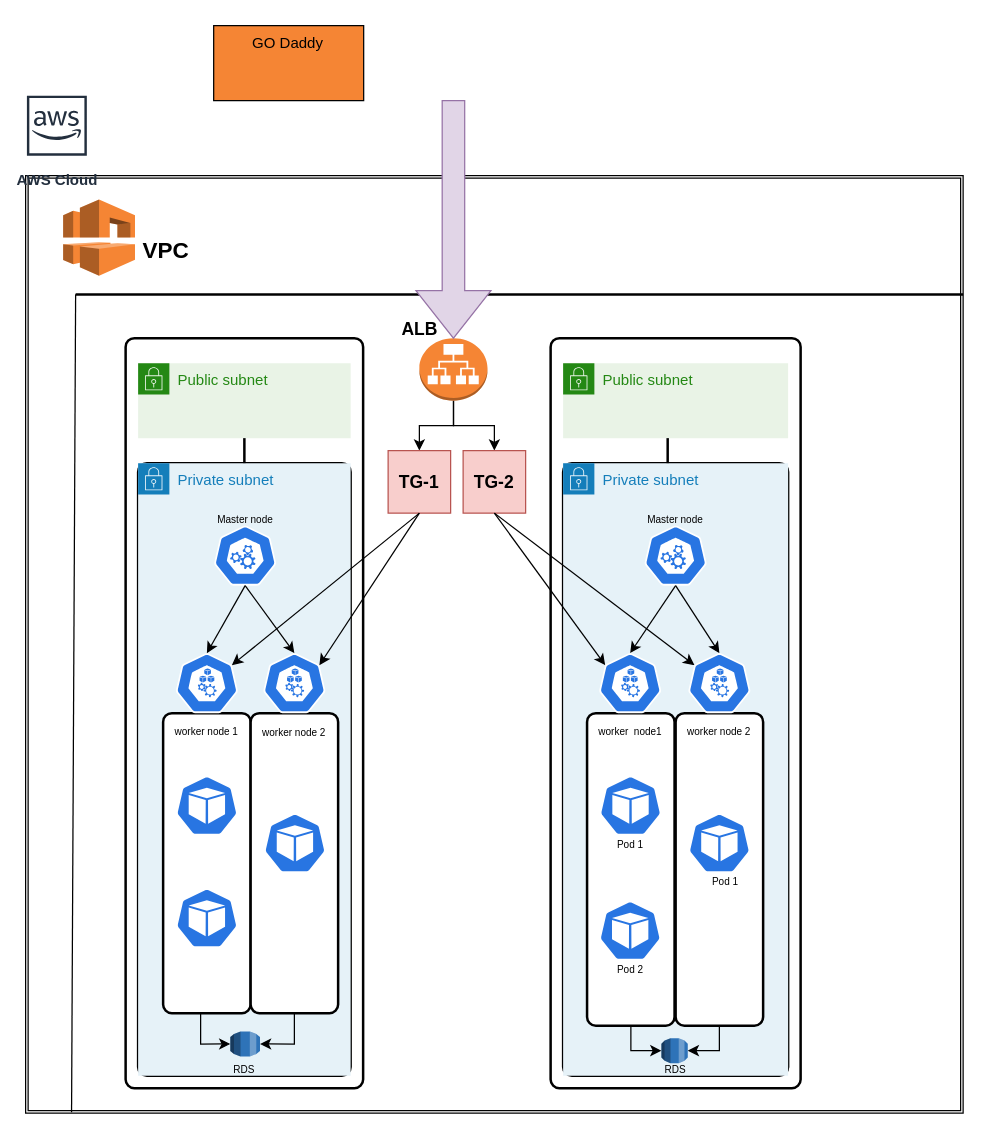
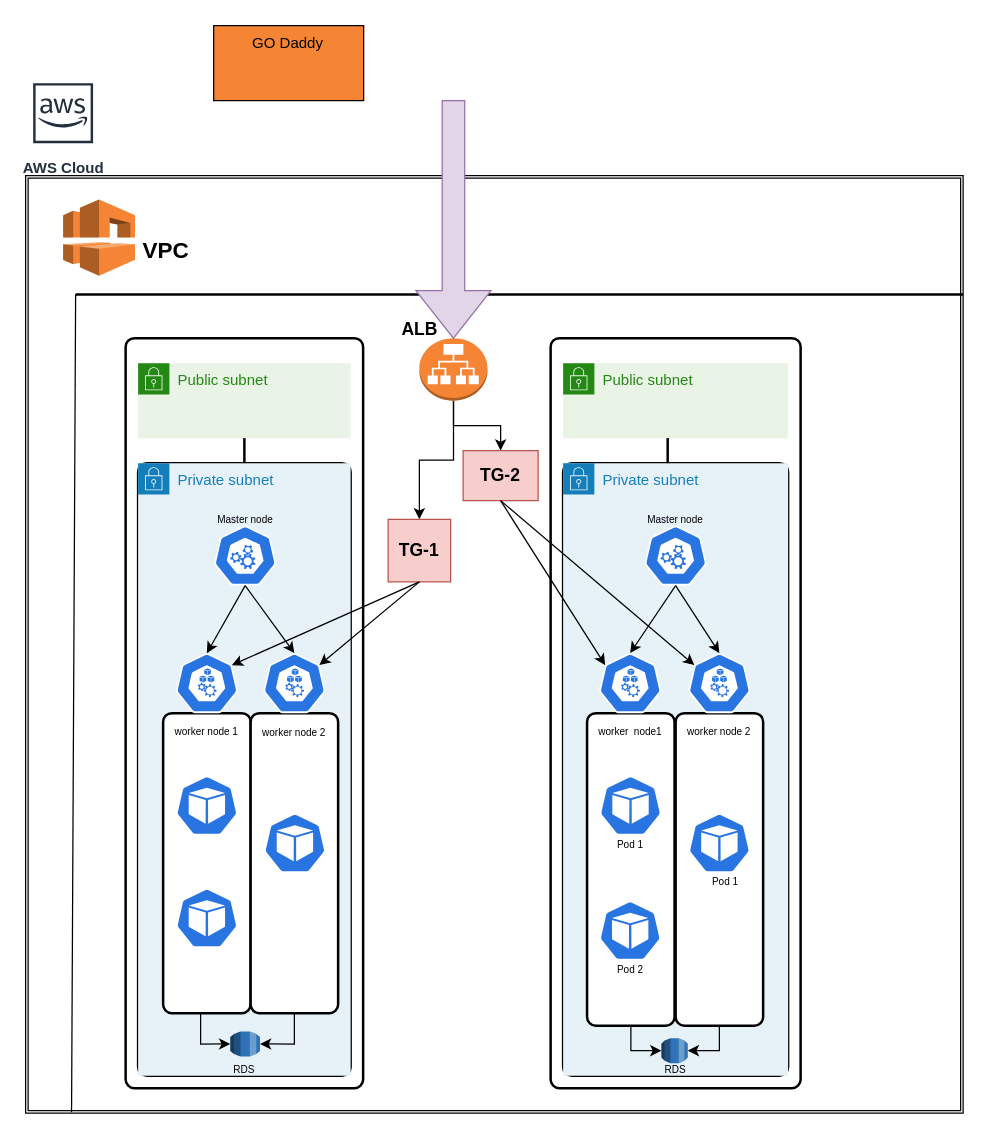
  <mxCell id="0" />
  <mxCell id="1" parent="0" />
  <mxCell id="2" value="" style="shape=ext;double=1;whiteSpace=wrap;html=1;aspect=fixed;" parent="1" vertex="1"><mxGeometry x="20" y="140" width="750" height="750" as="geometry" /></mxCell>
  <mxCell id="3" value="" style="rounded=1;whiteSpace=wrap;html=1;absoluteArcSize=1;arcSize=14;strokeWidth=2;" parent="1" vertex="1"><mxGeometry x="100" y="270" width="190" height="600" as="geometry" /></mxCell>
  <mxCell id="4" value="" style="rounded=1;whiteSpace=wrap;html=1;absoluteArcSize=1;arcSize=14;strokeWidth=2;" parent="1" vertex="1"><mxGeometry x="440" y="270" width="200" height="600" as="geometry" /></mxCell>
  <mxCell id="5" value="" style="line;strokeWidth=2;html=1;" parent="1" vertex="1"><mxGeometry x="60" y="230" width="710" height="10" as="geometry" /></mxCell>
  <mxCell id="6" style="edgeStyle=orthogonalEdgeStyle;rounded=0;orthogonalLoop=1;jettySize=auto;html=1;entryX=0.5;entryY=0;entryDx=0;entryDy=0;fontSize=8;" edge="1" parent="1" source="8" target="35"><mxGeometry relative="1" as="geometry" /></mxCell>
  <mxCell id="7" style="edgeStyle=orthogonalEdgeStyle;rounded=0;orthogonalLoop=1;jettySize=auto;html=1;entryX=0.5;entryY=0;entryDx=0;entryDy=0;fontSize=8;" edge="1" parent="1" source="8" target="36"><mxGeometry relative="1" as="geometry" /></mxCell>
  <mxCell id="8" value="" style="outlineConnect=0;dashed=0;verticalLabelPosition=bottom;verticalAlign=top;align=center;html=1;shape=mxgraph.aws3.application_load_balancer;fillColor=#F58534;gradientColor=none;" parent="1" vertex="1"><mxGeometry x="335" y="270" width="54.5" height="50" as="geometry" /></mxCell>
  <mxCell id="9" value="&lt;font style=&quot;font-size: 14px;&quot;&gt;ALB&lt;/font&gt;" style="text;strokeColor=none;fillColor=none;html=1;fontSize=24;fontStyle=1;verticalAlign=middle;align=center;" parent="1" vertex="1"><mxGeometry x="295" y="250" width="79.12" height="20" as="geometry" /></mxCell>
  <mxCell id="10" value="GO Daddy" style="whiteSpace=wrap;html=1;verticalAlign=top;fillColor=#F58534;dashed=0;gradientColor=none;" parent="1" vertex="1"><mxGeometry x="170.44" y="20" width="120" height="60" as="geometry" /></mxCell>
  <mxCell id="11" value="" style="rounded=1;whiteSpace=wrap;html=1;absoluteArcSize=1;arcSize=14;strokeWidth=2;fontSize=14;" parent="1" vertex="1"><mxGeometry x="110" y="370" width="170" height="490" as="geometry" /></mxCell>
  <mxCell id="12" value="" style="rounded=1;whiteSpace=wrap;html=1;absoluteArcSize=1;arcSize=14;strokeWidth=2;fontSize=14;" parent="1" vertex="1"><mxGeometry x="450" y="370" width="180" height="490" as="geometry" /></mxCell>
  <mxCell id="13" value="Private subnet" style="points=[[0,0],[0.25,0],[0.5,0],[0.75,0],[1,0],[1,0.25],[1,0.5],[1,0.75],[1,1],[0.75,1],[0.5,1],[0.25,1],[0,1],[0,0.75],[0,0.5],[0,0.25]];outlineConnect=0;gradientColor=none;html=1;whiteSpace=wrap;fontSize=12;fontStyle=0;container=1;pointerEvents=0;collapsible=0;recursiveResize=0;shape=mxgraph.aws4.group;grIcon=mxgraph.aws4.group_security_group;grStroke=0;strokeColor=#147EBA;fillColor=#E6F2F8;verticalAlign=top;align=left;spacingLeft=30;fontColor=#147EBA;dashed=0;" parent="1" vertex="1"><mxGeometry x="110" y="370" width="170" height="490" as="geometry" /></mxCell>
  <mxCell id="14" value="" style="outlineConnect=0;dashed=0;verticalLabelPosition=bottom;verticalAlign=top;align=center;html=1;shape=mxgraph.aws3.rds;fillColor=#2E73B8;gradientColor=none;fontSize=14;" parent="13" vertex="1"><mxGeometry x="73.75" y="454.69" width="23.75" height="20" as="geometry" /></mxCell>
  <mxCell id="15" value="" style="sketch=0;html=1;dashed=0;whitespace=wrap;fillColor=#2875E2;strokeColor=#ffffff;points=[[0.005,0.63,0],[0.1,0.2,0],[0.9,0.2,0],[0.5,0,0],[0.995,0.63,0],[0.72,0.99,0],[0.5,1,0],[0.28,0.99,0]];shape=mxgraph.kubernetes.icon;prIcon=master" parent="13" vertex="1"><mxGeometry x="60.63" y="50" width="50" height="48" as="geometry" /></mxCell>
  <mxCell id="16" value="Master node" style="text;html=1;strokeColor=none;fillColor=none;align=center;verticalAlign=middle;whiteSpace=wrap;rounded=0;fontSize=8;" vertex="1" parent="13"><mxGeometry x="55.63" y="30" width="60" height="30" as="geometry" /></mxCell>
  <mxCell id="17" value="Private subnet" style="points=[[0,0],[0.25,0],[0.5,0],[0.75,0],[1,0],[1,0.25],[1,0.5],[1,0.75],[1,1],[0.75,1],[0.5,1],[0.25,1],[0,1],[0,0.75],[0,0.5],[0,0.25]];outlineConnect=0;gradientColor=none;html=1;whiteSpace=wrap;fontSize=12;fontStyle=0;container=1;pointerEvents=0;collapsible=0;recursiveResize=0;shape=mxgraph.aws4.group;grIcon=mxgraph.aws4.group_security_group;grStroke=0;strokeColor=#147EBA;fillColor=#E6F2F8;verticalAlign=top;align=left;spacingLeft=30;fontColor=#147EBA;dashed=0;" parent="1" vertex="1"><mxGeometry x="450" y="370" width="180" height="490" as="geometry" /></mxCell>
  <mxCell id="18" value="" style="outlineConnect=0;dashed=0;verticalLabelPosition=bottom;verticalAlign=top;align=center;html=1;shape=mxgraph.aws3.rds;fillColor=#2E73B8;gradientColor=none;fontSize=14;" parent="17" vertex="1"><mxGeometry x="78.64" y="460" width="21.08" height="20" as="geometry" /></mxCell>
  <mxCell id="19" value="" style="sketch=0;html=1;dashed=0;whitespace=wrap;fillColor=#2875E2;strokeColor=#ffffff;points=[[0.005,0.63,0],[0.1,0.2,0],[0.9,0.2,0],[0.5,0,0],[0.995,0.63,0],[0.72,0.99,0],[0.5,1,0],[0.28,0.99,0]];shape=mxgraph.kubernetes.icon;prIcon=master" parent="17" vertex="1"><mxGeometry x="65.0" y="50" width="50" height="48" as="geometry" /></mxCell>
  <mxCell id="20" style="edgeStyle=orthogonalEdgeStyle;rounded=0;orthogonalLoop=1;jettySize=auto;html=1;entryX=0;entryY=0.5;entryDx=0;entryDy=0;entryPerimeter=0;" edge="1" parent="17" source="21" target="18"><mxGeometry relative="1" as="geometry" /></mxCell>
  <mxCell id="21" value="" style="rounded=1;whiteSpace=wrap;html=1;absoluteArcSize=1;arcSize=14;strokeWidth=2;fontSize=14;" parent="17" vertex="1"><mxGeometry x="19.15" y="200" width="70" height="250" as="geometry" /></mxCell>
  <mxCell id="22" value="" style="sketch=0;html=1;dashed=0;whitespace=wrap;fillColor=#2875E2;strokeColor=#ffffff;points=[[0.005,0.63,0],[0.1,0.2,0],[0.9,0.2,0],[0.5,0,0],[0.995,0.63,0],[0.72,0.99,0],[0.5,1,0],[0.28,0.99,0]];shape=mxgraph.kubernetes.icon;prIcon=pod" parent="17" vertex="1"><mxGeometry x="28.92" y="250" width="50" height="48" as="geometry" /></mxCell>
  <mxCell id="23" value="" style="sketch=0;html=1;dashed=0;whitespace=wrap;fillColor=#2875E2;strokeColor=#ffffff;points=[[0.005,0.63,0],[0.1,0.2,0],[0.9,0.2,0],[0.5,0,0],[0.995,0.63,0],[0.72,0.99,0],[0.5,1,0],[0.28,0.99,0]];shape=mxgraph.kubernetes.icon;prIcon=pod" parent="17" vertex="1"><mxGeometry x="28.64" y="350" width="50" height="48" as="geometry" /></mxCell>
  <mxCell id="24" value="worker&amp;nbsp; node1" style="text;html=1;strokeColor=none;fillColor=none;align=center;verticalAlign=middle;whiteSpace=wrap;rounded=0;fontSize=8;" vertex="1" parent="17"><mxGeometry x="24" y="200" width="60" height="30" as="geometry" /></mxCell>
  <mxCell id="25" value="Pod 1" style="text;html=1;strokeColor=none;fillColor=none;align=center;verticalAlign=middle;whiteSpace=wrap;rounded=0;fontSize=8;" vertex="1" parent="17"><mxGeometry x="23.64" y="290" width="60" height="30" as="geometry" /></mxCell>
  <mxCell id="26" value="Pod 2" style="text;html=1;strokeColor=none;fillColor=none;align=center;verticalAlign=middle;whiteSpace=wrap;rounded=0;fontSize=8;" vertex="1" parent="17"><mxGeometry x="23.64" y="390" width="60" height="30" as="geometry" /></mxCell>
  <mxCell id="27" value="Public subnet" style="points=[[0,0],[0.25,0],[0.5,0],[0.75,0],[1,0],[1,0.25],[1,0.5],[1,0.75],[1,1],[0.75,1],[0.5,1],[0.25,1],[0,1],[0,0.75],[0,0.5],[0,0.25]];outlineConnect=0;gradientColor=none;html=1;whiteSpace=wrap;fontSize=12;fontStyle=0;container=1;pointerEvents=0;collapsible=0;recursiveResize=0;shape=mxgraph.aws4.group;grIcon=mxgraph.aws4.group_security_group;grStroke=0;strokeColor=#248814;fillColor=#E9F3E6;verticalAlign=top;align=left;spacingLeft=30;fontColor=#248814;dashed=0;" parent="1" vertex="1"><mxGeometry x="110" y="290" width="170" height="60" as="geometry" /></mxCell>
  <mxCell id="28" value="Public subnet" style="points=[[0,0],[0.25,0],[0.5,0],[0.75,0],[1,0],[1,0.25],[1,0.5],[1,0.75],[1,1],[0.75,1],[0.5,1],[0.25,1],[0,1],[0,0.75],[0,0.5],[0,0.25]];outlineConnect=0;gradientColor=none;html=1;whiteSpace=wrap;fontSize=12;fontStyle=0;container=1;pointerEvents=0;collapsible=0;recursiveResize=0;shape=mxgraph.aws4.group;grIcon=mxgraph.aws4.group_security_group;grStroke=0;strokeColor=#248814;fillColor=#E9F3E6;verticalAlign=top;align=left;spacingLeft=30;fontColor=#248814;dashed=0;" parent="1" vertex="1"><mxGeometry x="450" y="290" width="180" height="60" as="geometry" /></mxCell>
  <mxCell id="29" style="edgeStyle=orthogonalEdgeStyle;rounded=0;orthogonalLoop=1;jettySize=auto;html=1;exitX=0.5;exitY=1;exitDx=0;exitDy=0;entryX=0;entryY=0.5;entryDx=0;entryDy=0;entryPerimeter=0;" edge="1" parent="1" source="30" target="14"><mxGeometry relative="1" as="geometry"><Array as="points"><mxPoint x="160" y="810" /><mxPoint x="160" y="835" /></Array></mxGeometry></mxCell>
  <mxCell id="30" value="" style="rounded=1;whiteSpace=wrap;html=1;absoluteArcSize=1;arcSize=14;strokeWidth=2;fontSize=14;" parent="1" vertex="1"><mxGeometry x="130" y="570" width="70" height="240" as="geometry" /></mxCell>
  <mxCell id="31" style="edgeStyle=orthogonalEdgeStyle;rounded=0;orthogonalLoop=1;jettySize=auto;html=1;exitX=0.5;exitY=1;exitDx=0;exitDy=0;entryX=1;entryY=0.5;entryDx=0;entryDy=0;entryPerimeter=0;" edge="1" parent="1" source="32" target="14"><mxGeometry relative="1" as="geometry"><mxPoint x="210" y="835" as="targetPoint" /><Array as="points"><mxPoint x="235" y="835" /></Array></mxGeometry></mxCell>
  <mxCell id="32" value="" style="rounded=1;whiteSpace=wrap;html=1;absoluteArcSize=1;arcSize=14;strokeWidth=2;fontSize=14;" parent="1" vertex="1"><mxGeometry x="200" y="570" width="70" height="240" as="geometry" /></mxCell>
  <mxCell id="33" style="edgeStyle=orthogonalEdgeStyle;rounded=0;orthogonalLoop=1;jettySize=auto;html=1;exitX=0.5;exitY=1;exitDx=0;exitDy=0;entryX=1;entryY=0.5;entryDx=0;entryDy=0;entryPerimeter=0;" edge="1" parent="1" source="34" target="18"><mxGeometry relative="1" as="geometry"><Array as="points"><mxPoint x="575" y="840" /></Array></mxGeometry></mxCell>
  <mxCell id="34" value="" style="rounded=1;whiteSpace=wrap;html=1;absoluteArcSize=1;arcSize=14;strokeWidth=2;fontSize=14;" parent="1" vertex="1"><mxGeometry x="540" y="570" width="70" height="250" as="geometry" /></mxCell>
- <mxCell id="35" value="&lt;b&gt;TG-1&lt;/b&gt;" style="whiteSpace=wrap;html=1;aspect=fixed;fontSize=14;fillColor=#f8cecc;strokeColor=#b85450;" parent="1" vertex="1"><mxGeometry x="310" y="360" width="50" height="50" as="geometry" /></mxCell>
- <mxCell id="36" value="&lt;b&gt;TG-2&lt;/b&gt;" style="whiteSpace=wrap;html=1;aspect=fixed;fontSize=14;fillColor=#f8cecc;strokeColor=#b85450;" parent="1" vertex="1"><mxGeometry x="370" y="360" width="50" height="50" as="geometry" /></mxCell>
+ <mxCell id="35" value="&lt;b&gt;TG-1&lt;/b&gt;" style="whiteSpace=wrap;html=1;aspect=fixed;fontSize=14;fillColor=#f8cecc;strokeColor=#b85450;" parent="1" vertex="1"><mxGeometry x="310" y="415" width="50" height="50" as="geometry" /></mxCell>
+ <mxCell id="36" value="&lt;b&gt;TG-2&lt;/b&gt;" style="whiteSpace=wrap;html=1;aspect=fixed;fontSize=14;fillColor=#f8cecc;strokeColor=#b85450;" parent="1" vertex="1"><mxGeometry x="370" y="360" width="60" height="40" as="geometry" /></mxCell>
  <mxCell id="37" value="" style="shape=singleArrow;direction=south;whiteSpace=wrap;html=1;labelBackgroundColor=default;fontSize=14;fillColor=#e1d5e7;strokeColor=#9673a6;" parent="1" vertex="1"><mxGeometry x="332.25" y="80" width="60" height="190" as="geometry" /></mxCell>
  <mxCell id="38" value="" style="sketch=0;html=1;dashed=0;whitespace=wrap;fillColor=#2875E2;strokeColor=#ffffff;points=[[0.005,0.63,0],[0.1,0.2,0],[0.9,0.2,0],[0.5,0,0],[0.995,0.63,0],[0.72,0.99,0],[0.5,1,0],[0.28,0.99,0]];shape=mxgraph.kubernetes.icon;prIcon=pod" parent="1" vertex="1"><mxGeometry x="140" y="620" width="50" height="48" as="geometry" /></mxCell>
  <mxCell id="39" value="" style="sketch=0;html=1;dashed=0;whitespace=wrap;fillColor=#2875E2;strokeColor=#ffffff;points=[[0.005,0.63,0],[0.1,0.2,0],[0.9,0.2,0],[0.5,0,0],[0.995,0.63,0],[0.72,0.99,0],[0.5,1,0],[0.28,0.99,0]];shape=mxgraph.kubernetes.icon;prIcon=pod" parent="1" vertex="1"><mxGeometry x="140" y="710" width="50" height="48" as="geometry" /></mxCell>
  <mxCell id="40" value="" style="sketch=0;html=1;dashed=0;whitespace=wrap;fillColor=#2875E2;strokeColor=#ffffff;points=[[0.005,0.63,0],[0.1,0.2,0],[0.9,0.2,0],[0.5,0,0],[0.995,0.63,0],[0.72,0.99,0],[0.5,1,0],[0.28,0.99,0]];shape=mxgraph.kubernetes.icon;prIcon=pod" parent="1" vertex="1"><mxGeometry x="210.44" y="650" width="50" height="48" as="geometry" /></mxCell>
  <mxCell id="41" value="" style="sketch=0;html=1;dashed=0;whitespace=wrap;fillColor=#2875E2;strokeColor=#ffffff;points=[[0.005,0.63,0],[0.1,0.2,0],[0.9,0.2,0],[0.5,0,0],[0.995,0.63,0],[0.72,0.99,0],[0.5,1,0],[0.28,0.99,0]];shape=mxgraph.kubernetes.icon;prIcon=pod" parent="1" vertex="1"><mxGeometry x="550" y="650" width="50" height="48" as="geometry" /></mxCell>
  <mxCell id="42" value="" style="outlineConnect=0;dashed=0;verticalLabelPosition=bottom;verticalAlign=top;align=center;html=1;shape=mxgraph.aws3.vpc;fillColor=#F58534;gradientColor=none;" parent="1" vertex="1"><mxGeometry x="50" y="159" width="57.5" height="61" as="geometry" /></mxCell>
- <mxCell id="43" value="&lt;b&gt;AWS Cloud&lt;/b&gt;" style="sketch=0;outlineConnect=0;fontColor=#232F3E;gradientColor=none;strokeColor=#232F3E;fillColor=#ffffff;dashed=0;verticalLabelPosition=bottom;verticalAlign=top;align=center;html=1;fontSize=12;fontStyle=0;aspect=fixed;shape=mxgraph.aws4.resourceIcon;resIcon=mxgraph.aws4.aws_cloud;" parent="1" vertex="1"><mxGeometry x="15" y="70" width="60" height="60" as="geometry" /></mxCell>
+ <mxCell id="43" value="&lt;b&gt;AWS Cloud&lt;/b&gt;" style="sketch=0;outlineConnect=0;fontColor=#232F3E;gradientColor=none;strokeColor=#232F3E;fillColor=#ffffff;dashed=0;verticalLabelPosition=bottom;verticalAlign=top;align=center;html=1;fontSize=12;fontStyle=0;aspect=fixed;shape=mxgraph.aws4.resourceIcon;resIcon=mxgraph.aws4.aws_cloud;" parent="1" vertex="1"><mxGeometry x="20" y="60" width="60" height="60" as="geometry" /></mxCell>
  <mxCell id="44" value="" style="line;strokeWidth=2;direction=south;html=1;fontSize=14;" parent="1" vertex="1"><mxGeometry x="190" y="350" width="10" height="20" as="geometry" /></mxCell>
  <mxCell id="45" value="" style="line;strokeWidth=2;direction=south;html=1;fontSize=14;" parent="1" vertex="1"><mxGeometry x="528.64" y="350" width="10" height="20" as="geometry" /></mxCell>
  <mxCell id="46" value="" style="endArrow=classic;html=1;rounded=0;entryX=0.9;entryY=0.2;entryDx=0;entryDy=0;entryPerimeter=0;exitX=0.5;exitY=1;exitDx=0;exitDy=0;" edge="1" parent="1" source="35" target="53"><mxGeometry width="50" height="50" relative="1" as="geometry"><mxPoint x="370" y="430" as="sourcePoint" /><mxPoint x="165" y="540" as="targetPoint" /></mxGeometry></mxCell>
  <mxCell id="47" value="" style="endArrow=classic;html=1;rounded=0;entryX=0.9;entryY=0.2;entryDx=0;entryDy=0;entryPerimeter=0;exitX=0.5;exitY=1;exitDx=0;exitDy=0;" edge="1" parent="1" source="35" target="52"><mxGeometry width="50" height="50" relative="1" as="geometry"><mxPoint x="370" y="430" as="sourcePoint" /><mxPoint x="235.44" y="540" as="targetPoint" /></mxGeometry></mxCell>
  <mxCell id="48" value="" style="endArrow=classic;html=1;rounded=0;exitX=0.5;exitY=1;exitDx=0;exitDy=0;entryX=0.1;entryY=0.2;entryDx=0;entryDy=0;entryPerimeter=0;" edge="1" parent="1" source="36" target="51"><mxGeometry width="50" height="50" relative="1" as="geometry"><mxPoint x="370" y="430" as="sourcePoint" /><mxPoint x="505" y="540" as="targetPoint" /></mxGeometry></mxCell>
  <mxCell id="49" value="" style="endArrow=classic;html=1;rounded=0;entryX=0.1;entryY=0.2;entryDx=0;entryDy=0;entryPerimeter=0;exitX=0.5;exitY=1;exitDx=0;exitDy=0;" edge="1" parent="1" source="36" target="50"><mxGeometry width="50" height="50" relative="1" as="geometry"><mxPoint x="390" y="410" as="sourcePoint" /><mxPoint x="575" y="540" as="targetPoint" /></mxGeometry></mxCell>
  <mxCell id="50" value="" style="sketch=0;html=1;dashed=0;whitespace=wrap;fillColor=#2875E2;strokeColor=#ffffff;points=[[0.005,0.63,0],[0.1,0.2,0],[0.9,0.2,0],[0.5,0,0],[0.995,0.63,0],[0.72,0.99,0],[0.5,1,0],[0.28,0.99,0]];shape=mxgraph.kubernetes.icon;prIcon=node" vertex="1" parent="1"><mxGeometry x="550" y="522" width="50" height="48" as="geometry" /></mxCell>
  <mxCell id="51" value="" style="sketch=0;html=1;dashed=0;whitespace=wrap;fillColor=#2875E2;strokeColor=#ffffff;points=[[0.005,0.63,0],[0.1,0.2,0],[0.9,0.2,0],[0.5,0,0],[0.995,0.63,0],[0.72,0.99,0],[0.5,1,0],[0.28,0.99,0]];shape=mxgraph.kubernetes.icon;prIcon=node" vertex="1" parent="1"><mxGeometry x="478.64" y="522" width="50" height="48" as="geometry" /></mxCell>
  <mxCell id="52" value="" style="sketch=0;html=1;dashed=0;whitespace=wrap;fillColor=#2875E2;strokeColor=#ffffff;points=[[0.005,0.63,0],[0.1,0.2,0],[0.9,0.2,0],[0.5,0,0],[0.995,0.63,0],[0.72,0.99,0],[0.5,1,0],[0.28,0.99,0]];shape=mxgraph.kubernetes.icon;prIcon=node" vertex="1" parent="1"><mxGeometry x="210" y="522" width="50" height="48" as="geometry" /></mxCell>
  <mxCell id="53" value="" style="sketch=0;html=1;dashed=0;whitespace=wrap;fillColor=#2875E2;strokeColor=#ffffff;points=[[0.005,0.63,0],[0.1,0.2,0],[0.9,0.2,0],[0.5,0,0],[0.995,0.63,0],[0.72,0.99,0],[0.5,1,0],[0.28,0.99,0]];shape=mxgraph.kubernetes.icon;prIcon=node" vertex="1" parent="1"><mxGeometry x="140" y="522" width="50" height="48" as="geometry" /></mxCell>
  <mxCell id="54" value="&lt;font style=&quot;font-size: 8px;&quot;&gt;worker node 2&lt;/font&gt;" style="text;html=1;strokeColor=none;fillColor=none;align=center;verticalAlign=middle;whiteSpace=wrap;rounded=0;" vertex="1" parent="1"><mxGeometry x="205" y="570" width="60" height="30" as="geometry" /></mxCell>
  <mxCell id="55" value="worker node 1" style="text;html=1;strokeColor=none;fillColor=none;align=center;verticalAlign=middle;whiteSpace=wrap;rounded=0;fontSize=8;" vertex="1" parent="1"><mxGeometry x="135" y="570" width="60" height="30" as="geometry" /></mxCell>
  <mxCell id="56" value="" style="endArrow=classic;html=1;rounded=0;fontSize=8;exitX=0.5;exitY=1;exitDx=0;exitDy=0;exitPerimeter=0;entryX=0.5;entryY=0;entryDx=0;entryDy=0;entryPerimeter=0;" edge="1" parent="1" source="15" target="53"><mxGeometry width="50" height="50" relative="1" as="geometry"><mxPoint x="370" y="450" as="sourcePoint" /><mxPoint x="420" y="400" as="targetPoint" /></mxGeometry></mxCell>
  <mxCell id="57" value="" style="endArrow=classic;html=1;rounded=0;fontSize=8;exitX=0.5;exitY=1;exitDx=0;exitDy=0;exitPerimeter=0;entryX=0.5;entryY=0;entryDx=0;entryDy=0;entryPerimeter=0;" edge="1" parent="1" source="15" target="52"><mxGeometry width="50" height="50" relative="1" as="geometry"><mxPoint x="370" y="450" as="sourcePoint" /><mxPoint x="420" y="400" as="targetPoint" /></mxGeometry></mxCell>
  <mxCell id="58" value="" style="endArrow=classic;html=1;rounded=0;fontSize=8;entryX=0.5;entryY=0;entryDx=0;entryDy=0;entryPerimeter=0;exitX=0.5;exitY=1;exitDx=0;exitDy=0;exitPerimeter=0;" edge="1" parent="1" source="19" target="51"><mxGeometry width="50" height="50" relative="1" as="geometry"><mxPoint x="370" y="520" as="sourcePoint" /><mxPoint x="420" y="470" as="targetPoint" /></mxGeometry></mxCell>
  <mxCell id="59" value="" style="endArrow=classic;html=1;rounded=0;fontSize=8;exitX=0.5;exitY=1;exitDx=0;exitDy=0;exitPerimeter=0;entryX=0.5;entryY=0;entryDx=0;entryDy=0;entryPerimeter=0;" edge="1" parent="1" source="19" target="50"><mxGeometry width="50" height="50" relative="1" as="geometry"><mxPoint x="370" y="520" as="sourcePoint" /><mxPoint x="570" y="522" as="targetPoint" /></mxGeometry></mxCell>
  <mxCell id="60" value="worker node 2" style="text;html=1;strokeColor=none;fillColor=none;align=center;verticalAlign=middle;whiteSpace=wrap;rounded=0;fontSize=8;" vertex="1" parent="1"><mxGeometry x="545" y="570" width="60" height="30" as="geometry" /></mxCell>
  <mxCell id="61" value="Pod 1" style="text;html=1;strokeColor=none;fillColor=none;align=center;verticalAlign=middle;whiteSpace=wrap;rounded=0;fontSize=8;" vertex="1" parent="1"><mxGeometry x="550" y="690" width="60" height="30" as="geometry" /></mxCell>
  <mxCell id="62" value="RDS" style="text;html=1;strokeColor=none;fillColor=none;align=center;verticalAlign=middle;whiteSpace=wrap;rounded=0;fontSize=8;" vertex="1" parent="1"><mxGeometry x="510" y="840" width="60" height="30" as="geometry" /></mxCell>
  <mxCell id="63" value="RDS" style="text;html=1;strokeColor=none;fillColor=none;align=center;verticalAlign=middle;whiteSpace=wrap;rounded=0;fontSize=8;" vertex="1" parent="1"><mxGeometry x="165" y="850" width="60" height="10" as="geometry" /></mxCell>
  <mxCell id="64" value="Master node" style="text;html=1;strokeColor=none;fillColor=none;align=center;verticalAlign=middle;whiteSpace=wrap;rounded=0;fontSize=8;" vertex="1" parent="1"><mxGeometry x="510" y="400" width="60" height="30" as="geometry" /></mxCell>
  <mxCell id="65" value="" style="endArrow=none;html=1;rounded=0;fontSize=8;exitX=0.049;exitY=0.999;exitDx=0;exitDy=0;exitPerimeter=0;entryX=0;entryY=0.5;entryDx=0;entryDy=0;entryPerimeter=0;" edge="1" parent="1" source="2" target="5"><mxGeometry width="50" height="50" relative="1" as="geometry"><mxPoint x="0" y="285" as="sourcePoint" /><mxPoint x="57" y="240" as="targetPoint" /></mxGeometry></mxCell>
  <mxCell id="66" value="&lt;span style=&quot;font-size: 18px;&quot;&gt;&lt;b&gt;VPC&lt;/b&gt;&lt;/span&gt;" style="text;html=1;strokeColor=none;fillColor=none;align=center;verticalAlign=middle;whiteSpace=wrap;rounded=0;fontSize=8;" vertex="1" parent="1"><mxGeometry x="70" y="180" width="125" height="40" as="geometry" /></mxCell>
